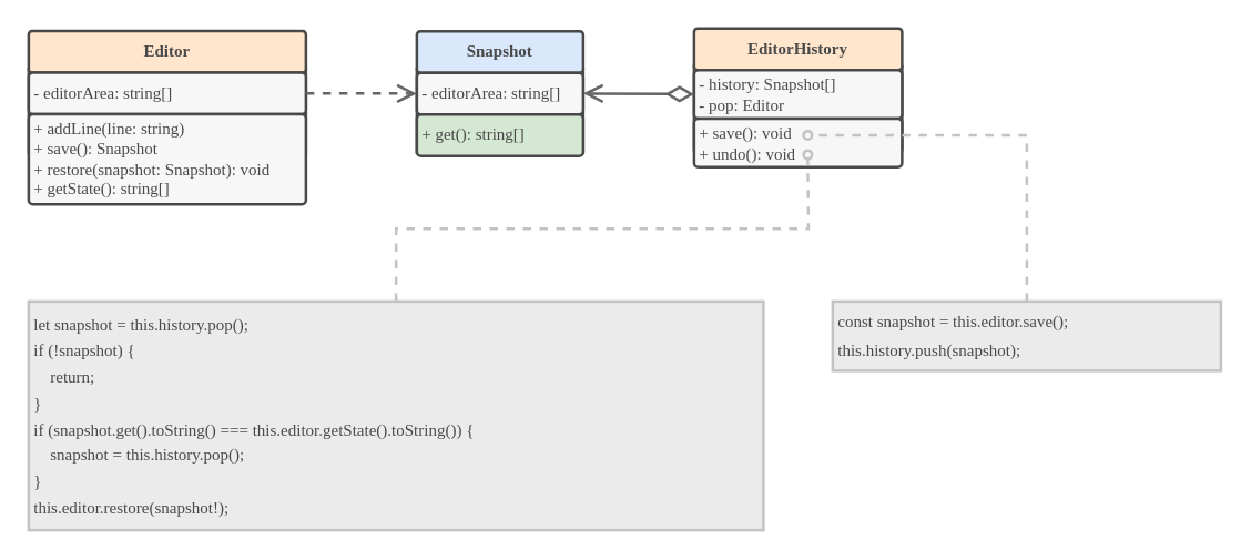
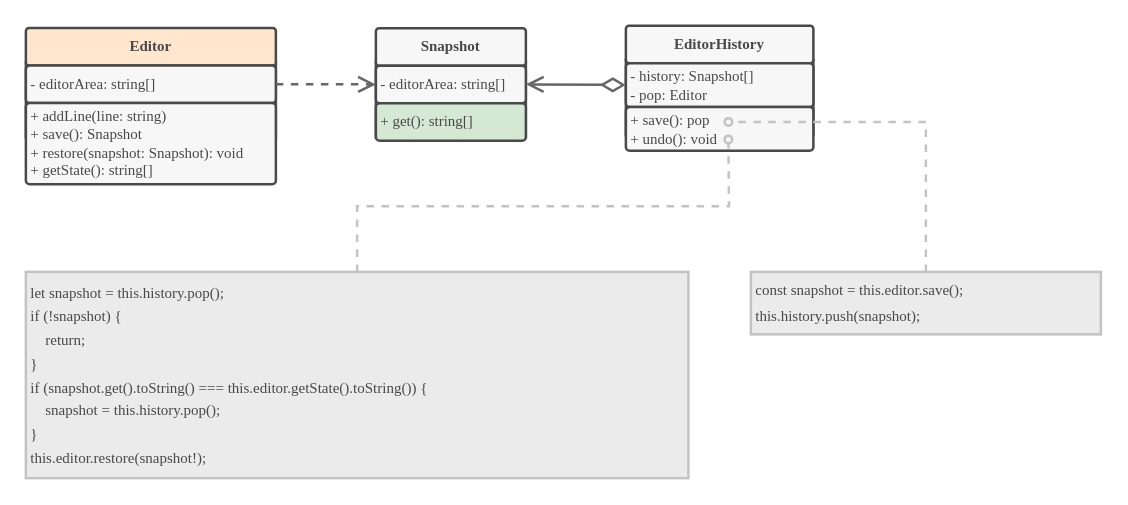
  <mxCell id="0" />
  <mxCell id="1" parent="0" />
  <mxCell id="2" value="" style="group" vertex="1" connectable="0" parent="1"><mxGeometry x="20" y="21.97" width="200" height="125" as="geometry" /></mxCell>
  <mxCell id="3" value="" style="whiteSpace=wrap;html=1;fillColor=#494949;strokeColor=#494949;container=0;strokeWidth=2;" vertex="1" parent="2"><mxGeometry y="27.5" width="200" height="60" as="geometry" /></mxCell>
  <mxCell id="4" value="&lt;font data-font-src=&quot;https://fonts.googleapis.com/css?family=Nunito&quot; face=&quot;Nunito&quot; color=&quot;#494949&quot;&gt;&lt;b style=&quot;&quot;&gt;Editor&lt;/b&gt;&lt;/font&gt;" style="rounded=1;whiteSpace=wrap;html=1;arcSize=5;fillColor=#ffe6cc;strokeColor=#494949;strokeWidth=2;container=0;absoluteArcSize=1;" vertex="1" parent="2"><mxGeometry width="200" height="30" as="geometry" /></mxCell>
  <mxCell id="5" value="&lt;font face=&quot;Nunito&quot;&gt;- editorArea: string[]&lt;/font&gt;" style="rounded=1;whiteSpace=wrap;html=1;arcSize=6;fillColor=#F7F7F7;strokeColor=#494949;align=left;perimeterSpacing=0;spacingLeft=2;fontColor=#494949;strokeWidth=2;container=0;absoluteArcSize=1;" vertex="1" parent="2"><mxGeometry y="30" width="200" height="30" as="geometry" /></mxCell>
  <mxCell id="6" value="&lt;font face=&quot;Nunito&quot; color=&quot;#494949&quot;&gt;+ addLine(line: string)&lt;br&gt;+ save(): Snapshot&lt;br&gt;+ restore(snapshot: Snapshot): void&lt;br&gt;+ getState(): string[]&lt;br&gt;&lt;/font&gt;" style="rounded=1;whiteSpace=wrap;html=1;arcSize=6;fillColor=#F7F7F7;strokeColor=#494949;align=left;spacingLeft=2;container=0;strokeWidth=2;absoluteArcSize=1;" vertex="1" parent="2"><mxGeometry y="60" width="200" height="65" as="geometry" /></mxCell>
  <mxCell id="7" value="" style="group" vertex="1" connectable="0" parent="1"><mxGeometry x="300" width="120" height="95" as="geometry" y="22" /></mxCell>
  <mxCell id="8" value="" style="whiteSpace=wrap;html=1;fillColor=#494949;strokeColor=#494949;container=0;strokeWidth=2;" vertex="1" parent="7"><mxGeometry y="27.5" width="120" height="60" as="geometry" /></mxCell>
- <mxCell id="9" value="&lt;font data-font-src=&quot;https://fonts.googleapis.com/css?family=Nunito&quot; face=&quot;Nunito&quot; color=&quot;#494949&quot;&gt;&lt;b style=&quot;&quot;&gt;Snapshot&lt;/b&gt;&lt;/font&gt;" style="rounded=1;whiteSpace=wrap;html=1;arcSize=5;fillColor=#dae8fc;strokeColor=#494949;strokeWidth=2;container=0;absoluteArcSize=1;" vertex="1" parent="7"><mxGeometry width="120" height="30" as="geometry" /></mxCell>
+ <mxCell id="9" value="&lt;font data-font-src=&quot;https://fonts.googleapis.com/css?family=Nunito&quot; face=&quot;Nunito&quot; color=&quot;#494949&quot;&gt;&lt;b style=&quot;&quot;&gt;Snapshot&lt;/b&gt;&lt;/font&gt;" style="rounded=1;whiteSpace=wrap;html=1;arcSize=5;fillColor=#F7F7F7;strokeColor=#494949;strokeWidth=2;container=0;absoluteArcSize=1;" vertex="1" parent="7"><mxGeometry width="120" height="30" as="geometry" /></mxCell>
  <mxCell id="10" value="&lt;font face=&quot;Nunito&quot;&gt;-&amp;nbsp;editorArea: string[]&lt;/font&gt;" style="rounded=1;whiteSpace=wrap;html=1;arcSize=6;fillColor=#F7F7F7;strokeColor=#494949;align=left;perimeterSpacing=0;spacingLeft=2;fontColor=#494949;strokeWidth=2;container=0;absoluteArcSize=1;" vertex="1" parent="7"><mxGeometry y="30" width="120" height="30" as="geometry" /></mxCell>
  <mxCell id="11" value="&lt;font face=&quot;Nunito&quot; color=&quot;#494949&quot;&gt;+ get(): string[]&lt;br&gt;&lt;/font&gt;" style="rounded=1;whiteSpace=wrap;html=1;arcSize=6;fillColor=#d5e8d4;strokeColor=#494949;align=left;spacingLeft=2;container=0;strokeWidth=2;absoluteArcSize=1;" vertex="1" parent="7"><mxGeometry y="60" width="120" height="30" as="geometry" /></mxCell>
  <mxCell id="12" value="" style="group" vertex="1" connectable="0" parent="1"><mxGeometry x="500" y="20" width="150" height="113" as="geometry" /></mxCell>
  <mxCell id="13" value="" style="group" vertex="1" connectable="0" parent="12"><mxGeometry width="150" height="100" as="geometry" /></mxCell>
  <mxCell id="14" value="" style="whiteSpace=wrap;html=1;fillColor=#494949;strokeColor=#494949;container=0;strokeWidth=2;" vertex="1" parent="13"><mxGeometry y="27.5" width="150" height="60" as="geometry" /></mxCell>
- <mxCell id="15" value="&lt;font data-font-src=&quot;https://fonts.googleapis.com/css?family=Nunito&quot; face=&quot;Nunito&quot; color=&quot;#494949&quot;&gt;&lt;b style=&quot;&quot;&gt;EditorHistory&lt;/b&gt;&lt;/font&gt;" style="rounded=1;whiteSpace=wrap;html=1;arcSize=5;fillColor=#ffe6cc;strokeColor=#494949;strokeWidth=2;container=0;absoluteArcSize=1;" vertex="1" parent="13"><mxGeometry width="150" height="30" as="geometry" /></mxCell>
+ <mxCell id="15" value="&lt;font data-font-src=&quot;https://fonts.googleapis.com/css?family=Nunito&quot; face=&quot;Nunito&quot; color=&quot;#494949&quot;&gt;&lt;b style=&quot;&quot;&gt;EditorHistory&lt;/b&gt;&lt;/font&gt;" style="rounded=1;whiteSpace=wrap;html=1;arcSize=5;fillColor=#F7F7F7;strokeColor=#494949;strokeWidth=2;container=0;absoluteArcSize=1;" vertex="1" parent="13"><mxGeometry width="150" height="30" as="geometry" /></mxCell>
  <mxCell id="16" value="&lt;font face=&quot;Nunito&quot;&gt;- history: Snapshot[]&lt;br&gt;- pop: Editor&lt;br&gt;&lt;/font&gt;" style="rounded=1;whiteSpace=wrap;html=1;arcSize=6;fillColor=#F7F7F7;strokeColor=#494949;align=left;perimeterSpacing=0;spacingLeft=2;fontColor=#494949;strokeWidth=2;container=0;absoluteArcSize=1;" vertex="1" parent="13"><mxGeometry y="30" width="150" height="35" as="geometry" /></mxCell>
- <mxCell id="17" value="&lt;span style=&quot;color: rgb(73, 73, 73); font-family: Nunito;&quot;&gt;+&amp;nbsp;&lt;/span&gt;&lt;font face=&quot;Nunito&quot; color=&quot;#494949&quot;&gt;save(): void&lt;/font&gt;&lt;br style=&quot;color: rgb(73, 73, 73); font-family: Nunito;&quot;&gt;&lt;span style=&quot;color: rgb(73, 73, 73); font-family: Nunito;&quot;&gt;+&amp;nbsp;&lt;/span&gt;&lt;font face=&quot;Nunito&quot; color=&quot;#494949&quot;&gt;undo(): void&lt;br&gt;&lt;/font&gt;" style="rounded=1;whiteSpace=wrap;html=1;arcSize=6;fillColor=#F7F7F7;strokeColor=#494949;align=left;spacingLeft=2;container=0;strokeWidth=2;absoluteArcSize=1;" vertex="1" parent="13"><mxGeometry y="65" width="150" height="35" as="geometry" /></mxCell>
+ <mxCell id="17" value="&lt;span style=&quot;color: rgb(73, 73, 73); font-family: Nunito;&quot;&gt;+&amp;nbsp;&lt;/span&gt;&lt;font face=&quot;Nunito&quot; color=&quot;#494949&quot;&gt;save(): pop&lt;/font&gt;&lt;br style=&quot;color: rgb(73, 73, 73); font-family: Nunito;&quot;&gt;&lt;span style=&quot;color: rgb(73, 73, 73); font-family: Nunito;&quot;&gt;+&amp;nbsp;&lt;/span&gt;&lt;font face=&quot;Nunito&quot; color=&quot;#494949&quot;&gt;undo(): void&lt;br&gt;&lt;/font&gt;" style="rounded=1;whiteSpace=wrap;html=1;arcSize=6;fillColor=#F7F7F7;strokeColor=#494949;align=left;spacingLeft=2;container=0;strokeWidth=2;absoluteArcSize=1;" vertex="1" parent="13"><mxGeometry y="65" width="150" height="35" as="geometry" /></mxCell>
  <mxCell id="18" style="edgeStyle=none;html=1;entryX=0;entryY=0.5;entryDx=0;entryDy=0;endArrow=open;rounded=0;strokeColor=#666666;dashed=1;startArrow=none;startFill=0;endFill=0;fontSource=https%3A%2F%2Ffonts.googleapis.com%2Fcss%3Ffamily%3DFira%2BCode%2BMedium;targetPerimeterSpacing=0;strokeWidth=2;endSize=10;startSize=10;sourcePerimeterSpacing=0;" edge="1" parent="1" source="5" target="10"><mxGeometry relative="1" as="geometry" /></mxCell>
  <mxCell id="19" style="edgeStyle=none;html=1;exitX=0;exitY=0.5;exitDx=0;exitDy=0;entryX=1;entryY=0.5;entryDx=0;entryDy=0;endArrow=open;rounded=0;strokeColor=#666666;strokeWidth=2;startArrow=diamondThin;startFill=0;endFill=0;startSize=15;endSize=10;sourcePerimeterSpacing=1;targetPerimeterSpacing=1;" edge="1" parent="1" source="16" target="10"><mxGeometry relative="1" as="geometry"><mxPoint x="500" y="62" as="sourcePoint" /></mxGeometry></mxCell>
  <mxCell id="20" style="edgeStyle=orthogonalEdgeStyle;html=1;startArrow=none;startFill=0;endArrow=oval;endFill=0;rounded=0;strokeColor=#C3C3C3;fontSource=https%3A%2F%2Ffonts.googleapis.com%2Fcss%3Ffamily%3DFira%2BCode%2BMedium;strokeWidth=2;startSize=10;endSize=6;sourcePerimeterSpacing=2;targetPerimeterSpacing=1;dashed=1;exitX=0.5;exitY=0;exitDx=0;exitDy=0;" edge="1" parent="1" source="21"><mxGeometry relative="1" as="geometry"><mxPoint x="582" y="111" as="targetPoint" /></mxGeometry></mxCell>
  <mxCell id="21" value="&lt;div style=&quot;line-height: 26px;&quot;&gt;&lt;div style=&quot;line-height: 26px;&quot;&gt;&lt;div style=&quot;line-height: 26px;&quot;&gt;&lt;div style=&quot;line-height: 147%;&quot;&gt;&lt;div style=&quot;line-height: 147%;&quot;&gt;&lt;div style=&quot;line-height: 137%;&quot;&gt;&lt;div style=&quot;line-height: 137%;&quot;&gt;&lt;div style=&quot;line-height: 157%;&quot;&gt;&lt;div style=&quot;line-height: 157%;&quot;&gt;&lt;div style=&quot;line-height: 157%;&quot;&gt;&lt;font data-font-src=&quot;https://fonts.googleapis.com/css?family=Fira+Code+Medium&quot; face=&quot;Fira Code Medium&quot;&gt;let snapshot = this.history.pop();&lt;/font&gt;&lt;/div&gt;&lt;div style=&quot;line-height: 157%;&quot;&gt;&lt;font data-font-src=&quot;https://fonts.googleapis.com/css?family=Fira+Code+Medium&quot; face=&quot;Fira Code Medium&quot;&gt;if (!snapshot) {&lt;/font&gt;&lt;/div&gt;&lt;div style=&quot;line-height: 157%;&quot;&gt;&lt;font data-font-src=&quot;https://fonts.googleapis.com/css?family=Fira+Code+Medium&quot; face=&quot;Fira Code Medium&quot;&gt;&amp;nbsp; &amp;nbsp; return;&lt;/font&gt;&lt;/div&gt;&lt;div style=&quot;line-height: 157%;&quot;&gt;&lt;font data-font-src=&quot;https://fonts.googleapis.com/css?family=Fira+Code+Medium&quot; face=&quot;Fira Code Medium&quot;&gt;}&lt;/font&gt;&lt;/div&gt;&lt;div style=&quot;line-height: 157%;&quot;&gt;&lt;font data-font-src=&quot;https://fonts.googleapis.com/css?family=Fira+Code+Medium&quot; face=&quot;Fira Code Medium&quot;&gt;if (snapshot.get().toString() === this.editor.getState().toString()) {&lt;/font&gt;&lt;/div&gt;&lt;div style=&quot;line-height: 157%;&quot;&gt;&lt;font data-font-src=&quot;https://fonts.googleapis.com/css?family=Fira+Code+Medium&quot; face=&quot;Fira Code Medium&quot;&gt;&amp;nbsp; &amp;nbsp; snapshot = this.history.pop();&lt;/font&gt;&lt;/div&gt;&lt;div style=&quot;line-height: 157%;&quot;&gt;&lt;font data-font-src=&quot;https://fonts.googleapis.com/css?family=Fira+Code+Medium&quot; face=&quot;Fira Code Medium&quot;&gt;}&lt;/font&gt;&lt;/div&gt;&lt;div style=&quot;line-height: 157%;&quot;&gt;&lt;font data-font-src=&quot;https://fonts.googleapis.com/css?family=Fira+Code+Medium&quot; face=&quot;Fira Code Medium&quot;&gt;this.editor.restore(snapshot!);&lt;/font&gt;&lt;/div&gt;&lt;/div&gt;&lt;/div&gt;&lt;/div&gt;&lt;/div&gt;&lt;/div&gt;&lt;/div&gt;&lt;/div&gt;&lt;/div&gt;&lt;/div&gt;" style="rounded=0;whiteSpace=wrap;html=1;fontColor=#494949;strokeColor=#C3C3C3;fillColor=#EBEBEB;align=left;verticalAlign=middle;spacingLeft=2;spacingRight=1;strokeWidth=2;" vertex="1" parent="1"><mxGeometry x="20" y="217" width="530" height="165" as="geometry" /></mxCell>
  <mxCell id="22" style="edgeStyle=orthogonalEdgeStyle;html=1;fontFamily=Helvetica;fontSource=https%3A%2F%2Ffonts.googleapis.com%2Fcss%3Ffamily%3DFira%2BCode%2BMedium;startArrow=none;startFill=0;endArrow=oval;endFill=0;startSize=10;endSize=6;rounded=0;strokeColor=#C3C3C3;strokeWidth=2;sourcePerimeterSpacing=2;targetPerimeterSpacing=1;dashed=1;exitX=0.5;exitY=0;exitDx=0;exitDy=0;" edge="1" parent="1" source="23"><mxGeometry relative="1" as="geometry"><mxPoint x="582" y="97" as="targetPoint" /><Array as="points"><mxPoint x="740" y="97" /></Array></mxGeometry></mxCell>
  <mxCell id="23" value="&lt;div style=&quot;line-height: 26px;&quot;&gt;&lt;div style=&quot;line-height: 26px;&quot;&gt;&lt;div style=&quot;line-height: 26px;&quot;&gt;&lt;div style=&quot;line-height: 147%;&quot;&gt;&lt;div style=&quot;line-height: 147%;&quot;&gt;&lt;div style=&quot;line-height: 137%;&quot;&gt;&lt;div style=&quot;line-height: 137%;&quot;&gt;&lt;div style=&quot;line-height: 167%;&quot;&gt;&lt;div style=&quot;line-height: 167%;&quot;&gt;&lt;font data-font-src=&quot;https://fonts.googleapis.com/css?family=Fira+Code+Medium&quot; face=&quot;Fira Code Medium&quot;&gt;const snapshot = this.editor.save();&lt;/font&gt;&lt;/div&gt;&lt;div style=&quot;line-height: 167%;&quot;&gt;&lt;font data-font-src=&quot;https://fonts.googleapis.com/css?family=Fira+Code+Medium&quot; face=&quot;Fira Code Medium&quot;&gt;this.history.push(snapshot);&lt;/font&gt;&lt;/div&gt;&lt;/div&gt;&lt;/div&gt;&lt;/div&gt;&lt;/div&gt;&lt;/div&gt;&lt;/div&gt;&lt;/div&gt;&lt;/div&gt;" style="rounded=0;whiteSpace=wrap;html=1;fontColor=#494949;strokeColor=#C3C3C3;fillColor=#EBEBEB;align=left;verticalAlign=middle;spacingLeft=2;spacingRight=1;strokeWidth=2;" vertex="1" parent="1"><mxGeometry x="600" y="217" width="280" height="50" as="geometry" /></mxCell>
